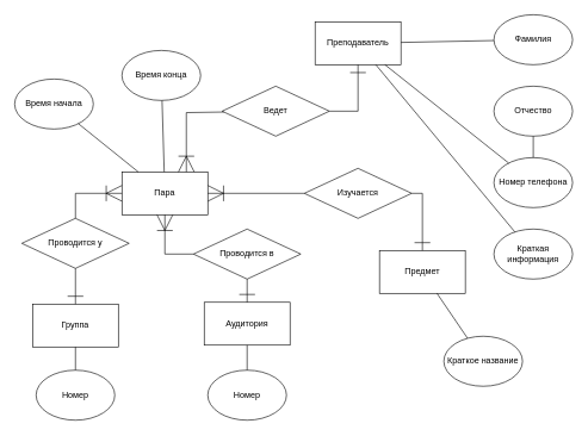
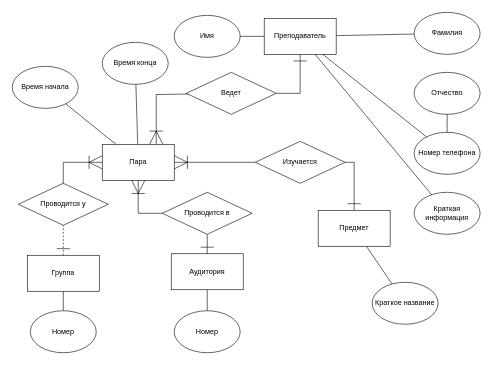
  <mxCell id="0" />
  <mxCell id="1" parent="0" />
  <mxCell id="2" value="Пара" style="rounded=0;whiteSpace=wrap;html=1;" vertex="1" parent="1"><mxGeometry x="170" y="240" width="120" height="60" as="geometry" /></mxCell>
  <mxCell id="3" value="Время начала" style="ellipse;whiteSpace=wrap;html=1;" vertex="1" parent="1"><mxGeometry x="20" y="110" width="110" height="70" as="geometry" /></mxCell>
  <mxCell id="4" value="Время конца" style="ellipse;whiteSpace=wrap;html=1;" vertex="1" parent="1"><mxGeometry x="170" y="70" width="110" height="70" as="geometry" /></mxCell>
  <mxCell id="5" value="" style="endArrow=none;html=1;" edge="1" parent="1" source="2" target="3"><mxGeometry width="50" height="50" relative="1" as="geometry"><mxPoint x="350" y="290" as="sourcePoint" /><mxPoint x="400" y="240" as="targetPoint" /></mxGeometry></mxCell>
  <mxCell id="6" value="" style="endArrow=none;html=1;" edge="1" parent="1" source="2" target="4"><mxGeometry width="50" height="50" relative="1" as="geometry"><mxPoint x="350" y="290" as="sourcePoint" /><mxPoint x="400" y="240" as="targetPoint" /></mxGeometry></mxCell>
  <mxCell id="7" value="Преподаватель" style="rounded=0;whiteSpace=wrap;html=1;" vertex="1" parent="1"><mxGeometry x="440" y="30" width="120" height="60" as="geometry" /></mxCell>
+ <mxCell id="8" value="Имя" style="ellipse;whiteSpace=wrap;html=1;" vertex="1" parent="1"><mxGeometry x="290" y="25" width="110" height="70" as="geometry" /></mxCell>
  <mxCell id="9" value="Фамилия" style="ellipse;whiteSpace=wrap;html=1;" vertex="1" parent="1"><mxGeometry x="690" y="20" width="110" height="70" as="geometry" /></mxCell>
  <mxCell id="10" value="Отчество" style="ellipse;whiteSpace=wrap;html=1;" vertex="1" parent="1"><mxGeometry x="690" y="120" width="110" height="70" as="geometry" /></mxCell>
  <mxCell id="11" value="Номер телефона" style="ellipse;whiteSpace=wrap;html=1;" vertex="1" parent="1"><mxGeometry x="690" y="220" width="110" height="70" as="geometry" /></mxCell>
  <mxCell id="12" value="Краткая информация" style="ellipse;whiteSpace=wrap;html=1;" vertex="1" parent="1"><mxGeometry x="690" y="320" width="110" height="70" as="geometry" /></mxCell>
+ <mxCell id="13" value="" style="endArrow=none;html=1;" edge="1" parent="1" source="7" target="8"><mxGeometry width="50" height="50" relative="1" as="geometry"><mxPoint x="380" y="290" as="sourcePoint" /><mxPoint x="430" y="240" as="targetPoint" /></mxGeometry></mxCell>
  <mxCell id="14" value="" style="endArrow=none;html=1;" edge="1" parent="1" source="7" target="9"><mxGeometry width="50" height="50" relative="1" as="geometry"><mxPoint x="380" y="270" as="sourcePoint" /><mxPoint x="430" y="220" as="targetPoint" /></mxGeometry></mxCell>
  <mxCell id="15" value="" style="endArrow=none;html=1;" edge="1" parent="1" source="10" target="11"><mxGeometry width="50" height="50" relative="1" as="geometry"><mxPoint x="380" y="270" as="sourcePoint" /><mxPoint x="430" y="220" as="targetPoint" /></mxGeometry></mxCell>
  <mxCell id="16" value="" style="endArrow=none;html=1;" edge="1" parent="1" source="11" target="7"><mxGeometry width="50" height="50" relative="1" as="geometry"><mxPoint x="380" y="270" as="sourcePoint" /><mxPoint x="430" y="220" as="targetPoint" /></mxGeometry></mxCell>
  <mxCell id="17" value="" style="endArrow=none;html=1;" edge="1" parent="1" source="12" target="7"><mxGeometry width="50" height="50" relative="1" as="geometry"><mxPoint x="380" y="270" as="sourcePoint" /><mxPoint x="430" y="220" as="targetPoint" /></mxGeometry></mxCell>
  <mxCell id="18" value="Ведет" style="rhombus;whiteSpace=wrap;html=1;" vertex="1" parent="1"><mxGeometry x="310" y="120" width="150" height="70" as="geometry" /></mxCell>
  <mxCell id="19" value="Группа" style="rounded=0;whiteSpace=wrap;html=1;" vertex="1" parent="1"><mxGeometry x="45" y="425" width="120" height="60" as="geometry" /></mxCell>
  <mxCell id="20" value="Проводится у" style="rhombus;whiteSpace=wrap;html=1;" vertex="1" parent="1"><mxGeometry x="30" y="305" width="150" height="70" as="geometry" /></mxCell>
  <mxCell id="21" value="Номер" style="ellipse;whiteSpace=wrap;html=1;" vertex="1" parent="1"><mxGeometry x="50" y="517.5" width="110" height="70" as="geometry" /></mxCell>
  <mxCell id="22" value="" style="endArrow=none;html=1;" edge="1" parent="1" source="21" target="19"><mxGeometry width="50" height="50" relative="1" as="geometry"><mxPoint x="370" y="275" as="sourcePoint" /><mxPoint x="420" y="225" as="targetPoint" /></mxGeometry></mxCell>
  <mxCell id="23" value="Аудитория" style="rounded=0;whiteSpace=wrap;html=1;" vertex="1" parent="1"><mxGeometry x="285" y="422.5" width="120" height="60" as="geometry" /></mxCell>
  <mxCell id="24" value="Проводится в" style="rhombus;whiteSpace=wrap;html=1;" vertex="1" parent="1"><mxGeometry x="270" y="320" width="150" height="70" as="geometry" /></mxCell>
  <mxCell id="25" value="Предмет" style="rounded=0;whiteSpace=wrap;html=1;" vertex="1" parent="1"><mxGeometry x="530" y="350" width="120" height="60" as="geometry" /></mxCell>
  <mxCell id="26" value="Номер" style="ellipse;whiteSpace=wrap;html=1;" vertex="1" parent="1"><mxGeometry x="290" y="517.5" width="110" height="70" as="geometry" /></mxCell>
  <mxCell id="27" value="" style="endArrow=none;html=1;" edge="1" parent="1" source="26" target="23"><mxGeometry width="50" height="50" relative="1" as="geometry"><mxPoint x="375" y="257.5" as="sourcePoint" /><mxPoint x="425" y="207.5" as="targetPoint" /></mxGeometry></mxCell>
  <mxCell id="28" value="Краткое название" style="ellipse;whiteSpace=wrap;html=1;" vertex="1" parent="1"><mxGeometry x="620" y="470" width="110" height="70" as="geometry" /></mxCell>
  <mxCell id="29" value="" style="endArrow=none;html=1;" edge="1" parent="1" source="25" target="28"><mxGeometry width="50" height="50" relative="1" as="geometry"><mxPoint x="380" y="270" as="sourcePoint" /><mxPoint x="430" y="220" as="targetPoint" /></mxGeometry></mxCell>
  <mxCell id="30" value="Изучается" style="rhombus;whiteSpace=wrap;html=1;" vertex="1" parent="1"><mxGeometry x="425" y="235" width="150" height="70" as="geometry" /></mxCell>
  <mxCell id="31" value="" style="endArrow=ERone;html=1;endFill=0;endSize=20;rounded=0;" edge="1" parent="1" source="18" target="7"><mxGeometry width="50" height="50" relative="1" as="geometry"><mxPoint x="600" y="230" as="sourcePoint" /><mxPoint x="650" y="180" as="targetPoint" /><Array as="points"><mxPoint x="500" y="155" /></Array></mxGeometry></mxCell>
  <mxCell id="32" value="" style="endArrow=none;html=1;endFill=0;startArrow=ERoneToMany;startFill=0;endSize=20;startSize=20;rounded=0;exitX=0.75;exitY=0;exitDx=0;exitDy=0;" edge="1" parent="1" source="2" target="18"><mxGeometry width="50" height="50" relative="1" as="geometry"><mxPoint x="400" y="270" as="sourcePoint" /><mxPoint x="450" y="220" as="targetPoint" /><Array as="points"><mxPoint x="260" y="157" /></Array></mxGeometry></mxCell>
  <mxCell id="33" value="" style="endArrow=none;html=1;entryX=0;entryY=0.5;entryDx=0;entryDy=0;startArrow=ERoneToMany;startFill=0;endSize=20;startSize=20;" edge="1" parent="1" source="2" target="30"><mxGeometry width="50" height="50" relative="1" as="geometry"><mxPoint x="610" y="230" as="sourcePoint" /><mxPoint x="660" y="180" as="targetPoint" /></mxGeometry></mxCell>
  <mxCell id="34" value="" style="endArrow=none;html=1;rounded=0;startArrow=ERone;startFill=0;startSize=20;" edge="1" parent="1" source="25" target="30"><mxGeometry width="50" height="50" relative="1" as="geometry"><mxPoint x="640" y="250" as="sourcePoint" /><mxPoint x="690" y="200" as="targetPoint" /><Array as="points"><mxPoint x="590" y="270" /></Array></mxGeometry></mxCell>
  <mxCell id="35" value="" style="endArrow=none;html=1;entryX=0.5;entryY=0;entryDx=0;entryDy=0;startArrow=ERoneToMany;startFill=0;endSize=20;startSize=20;exitX=0;exitY=0.5;exitDx=0;exitDy=0;rounded=0;" edge="1" parent="1" source="2" target="20"><mxGeometry width="50" height="50" relative="1" as="geometry"><mxPoint x="220" y="330" as="sourcePoint" /><mxPoint x="355" y="330" as="targetPoint" /><Array as="points"><mxPoint x="105" y="270" /></Array></mxGeometry></mxCell>
  <mxCell id="36" value="" style="endArrow=none;html=1;rounded=0;startArrow=ERone;startFill=0;startSize=20;exitX=0.5;exitY=0;exitDx=0;exitDy=0;entryX=0.5;entryY=1;entryDx=0;entryDy=0;" edge="1" parent="1" source="23" target="24"><mxGeometry width="50" height="50" relative="1" as="geometry"><mxPoint x="352.5" y="570" as="sourcePoint" /><mxPoint x="337.5" y="490" as="targetPoint" /><Array as="points" /></mxGeometry></mxCell>
- <mxCell id="37" value="" style="endArrow=none;html=1;rounded=0;startArrow=ERone;startFill=0;startSize=20;exitX=0.5;exitY=0;exitDx=0;exitDy=0;entryX=0.5;entryY=1;entryDx=0;entryDy=0;" edge="1" parent="1" source="19" target="20"><mxGeometry width="50" height="50" relative="1" as="geometry"><mxPoint x="355" y="500" as="sourcePoint" /><mxPoint x="355" y="295" as="targetPoint" /><Array as="points" /></mxGeometry></mxCell>
+ <mxCell id="37" value="" style="endArrow=none;html=1;rounded=0;startArrow=ERone;startFill=0;startSize=20;exitX=0.5;exitY=0;exitDx=0;exitDy=0;entryX=0.5;entryY=1;entryDx=0;entryDy=0;dashed=1;" edge="1" parent="1" source="19" target="20"><mxGeometry width="50" height="50" relative="1" as="geometry"><mxPoint x="355" y="500" as="sourcePoint" /><mxPoint x="355" y="295" as="targetPoint" /><Array as="points" /></mxGeometry></mxCell>
  <mxCell id="38" value="" style="endArrow=none;html=1;entryX=0;entryY=0.5;entryDx=0;entryDy=0;startArrow=ERoneToMany;startFill=0;endSize=20;startSize=20;exitX=0.5;exitY=1;exitDx=0;exitDy=0;rounded=0;" edge="1" parent="1" source="2" target="24"><mxGeometry width="50" height="50" relative="1" as="geometry"><mxPoint x="300" y="280" as="sourcePoint" /><mxPoint x="435" y="280" as="targetPoint" /><Array as="points"><mxPoint x="230" y="355" /></Array></mxGeometry></mxCell>
